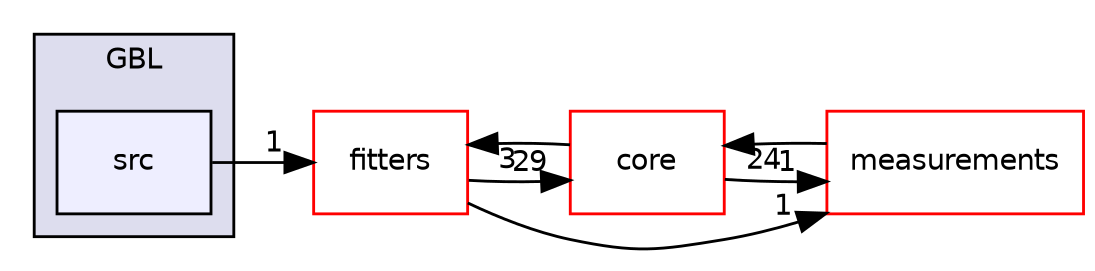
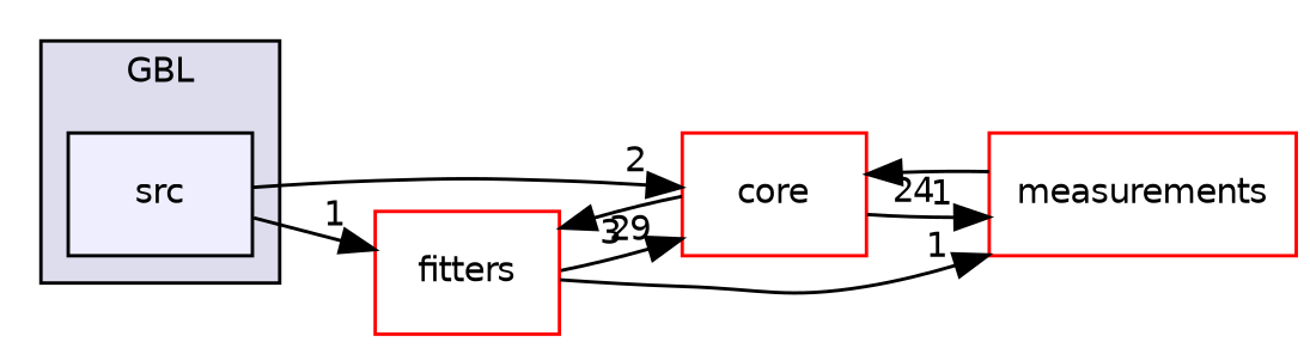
  digraph {
    compound=true
    fontname="DejaVu Sans"
    rankdir=LR
    node [fillcolor=white fontname="DejaVu Sans" fontsize=10 shape=box style=filled color=red]
    edge [fontname="DejaVu Sans" headlabel=1 labeldistance=1.5 labelfontname=Helvetica labelfontsize=10]
    n1 [fillcolor="#eeeeff" label=src pencolor=black color=""]
    n2 [label=fitters]
    n3 [label=core]
    n4 [label=measurements]
    subgraph cluster_1 {
      bgcolor="#ddddee"
      fontsize=10
      label=GBL
      pencolor=black
      n1
    }
    n1 -> n2
+   n1 -> n3 [headlabel=2]
    n2 -> n3 [headlabel=29]
    n2 -> n4
    n3 -> n2 [headlabel=3]
    n3 -> n4
    n4 -> n3 [headlabel=24]
  }
